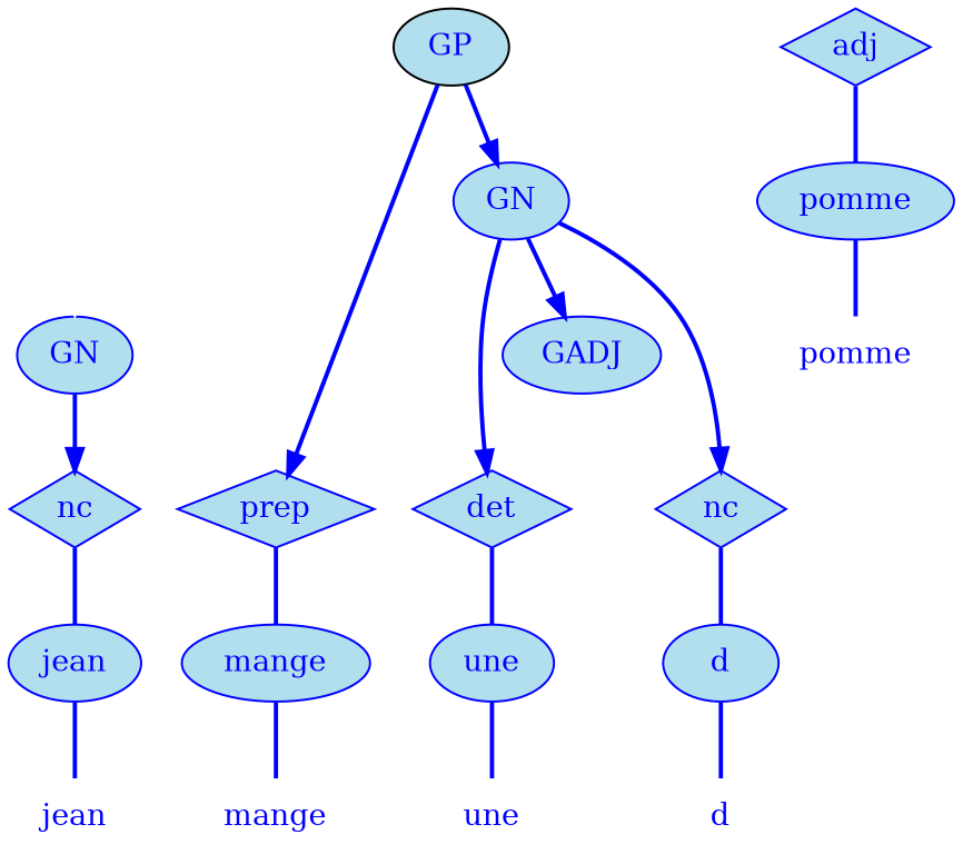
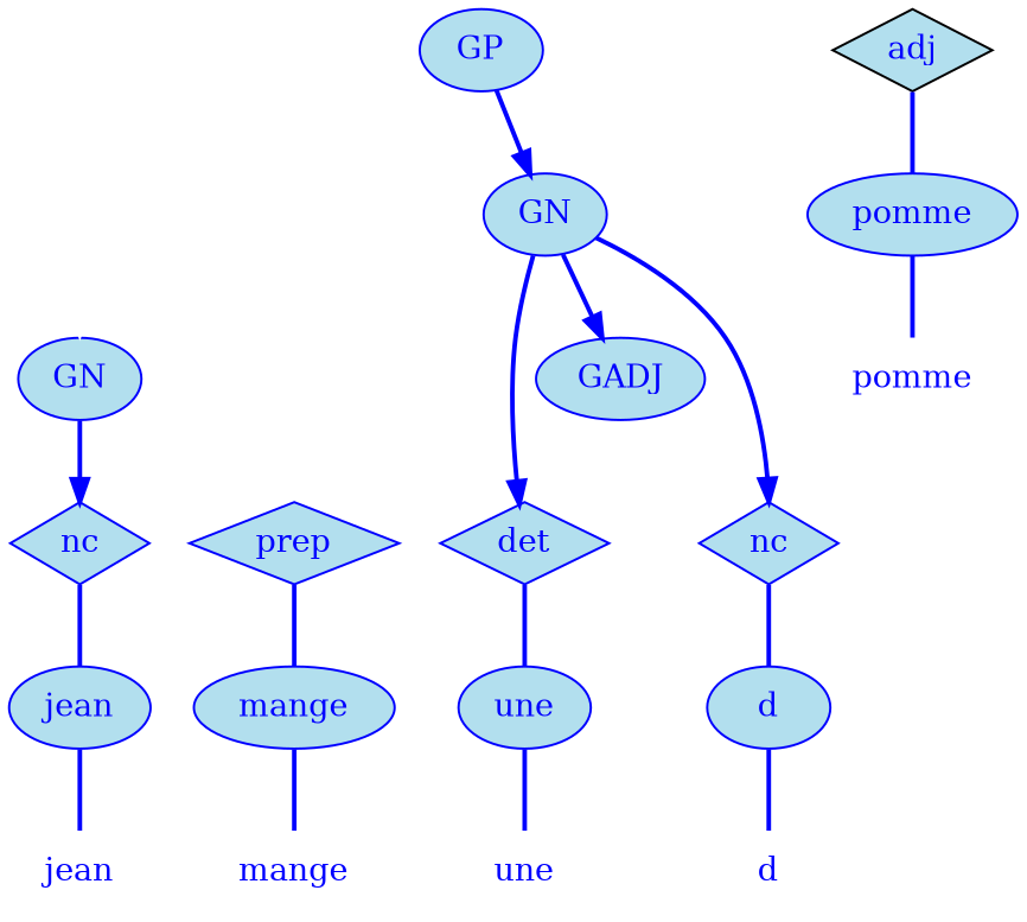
  digraph {
    node [fillcolor=lightblue2 fontcolor=blue shape=plaintext color=blue style=filled]
    edge [arrowhead=none color=blue fontcolor=blue minlen=1 style=bold]
    n1 [height=0.50 label=jean width=0.75 color="" style=""]
    n2 [height=0.50 label=jean shape=ellipse width=0.86]
    n3 [height=0.50 label=nc shape=diamond width=0.75]
    n4 [arrowhead=doubleoctagon height=0.50 label=GN width=0.75 shape=""]
    n5 [height=0.50 label=mange width=0.86 color="" style=""]
    n6 [height=0.50 label=mange shape=ellipse width=1.22]
    n7 [height=0.50 label=prep shape=diamond width=0.89]
    n8 [height=0.50 label=une width=0.75 color="" style=""]
    n9 [height=0.50 label=une shape=ellipse width=0.81]
    n10 [height=0.50 label=det shape=diamond width=0.75]
    n11 [height=0.50 label=pomme width=0.92 color="" style=""]
    n12 [height=0.50 label=pomme shape=ellipse width=1.28]
-   n13 [height=0.50 label=adj shape=diamond width=0.75]
+   n13 [color=black height=0.50 label=adj shape=diamond width=0.75]
    n14 [arrowhead=doubleoctagon height=0.50 label=GADJ width=1.03 shape=""]
    n15 [height=0.50 label=d width=0.75 color="" style=""]
    n16 [height=0.50 label=d shape=ellipse width=0.75]
    n17 [height=0.50 label=nc shape=diamond width=0.75]
    n18 [arrowhead=doubleoctagon height=0.50 label=GN width=0.75 shape=""]
-   n19 [arrowhead=doubleoctagon color=black height=0.50 label=GP width=0.75 shape=""]
+   n19 [arrowhead=doubleoctagon height=0.50 label=GP width=0.75 shape=""]
    "mc1s1_chk1#chunk#empty" [color=white fillcolor=white fontcolor=white height=0.06 shape=point width=0.06 style=""]
    n2 -> n1
    n3 -> n2
    n4 -> n3 [shape=normal arrowhead=""]
    n6 -> n5
    n7 -> n6
    n9 -> n8
    n10 -> n9
    n12 -> n11
    n13 -> n12
    n16 -> n15
    n17 -> n16
    n18 -> n10 [minlen=2 shape=normal arrowhead=""]
    n18 -> n14 [shape=normal arrowhead=""]
    n18 -> n17 [minlen=2 shape=normal arrowhead=""]
-   n19 -> n7 [minlen=3 shape=normal arrowhead=""]
    n19 -> n18 [shape=normal arrowhead=""]
    "mc1s1_chk1#chunk#empty" -> n4 [color=white fontcolor=white minlen=2 shape=none arrowhead="" style=""]
  }
